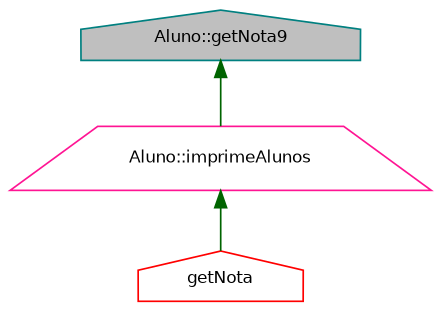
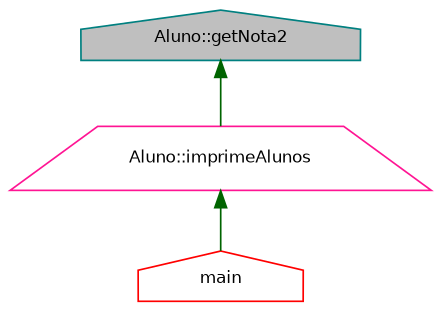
  digraph {
    rankdir=TB
    node [fillcolor=white fontname=Helvetica fontsize=10 shape=house style=filled]
    edge [color=darkgreen dir=back fontname=Helvetica fontsize=10 labelfontname=Helvetica labelfontsize=10 style=solid]
-   n1 [color=teal fillcolor=grey75 fontcolor=black height=0.2 label="Aluno::getNota9" width=0.4]
+   n1 [color=teal fillcolor=grey75 fontcolor=black height=0.2 label="Aluno::getNota2" width=0.4]
    n2 [color=deeppink height=0.2 label="Aluno::imprimeAlunos" shape=trapezium width=0.4]
-   n3 [color=red height=0.2 label=getNota width=0.4]
+   n3 [color=red height=0.2 label=main width=0.4]
    n1 -> n2
    n2 -> n3
  }
